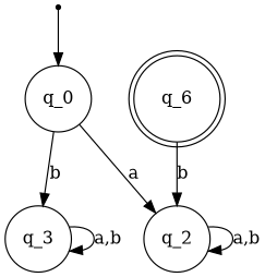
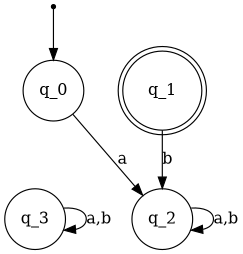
  digraph {
    rankdir=TB
    node [shape=circle]
    qi [shape=point]
    q_0
    q_3
    q_2
-   q_1 [shape=doublecircle label=q_6]
+   q_1 [shape=doublecircle]
    qi -> q_0
-   q_0 -> q_3 [label=b]
    q_0 -> q_2 [label=a]
    q_3 -> q_3 [label="a,b"]
    q_2 -> q_2 [label="a,b"]
    q_1 -> q_2 [label=b]
  }
